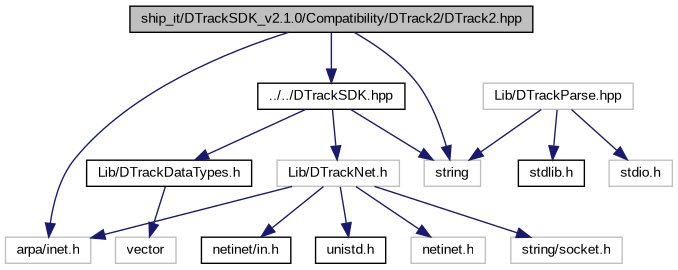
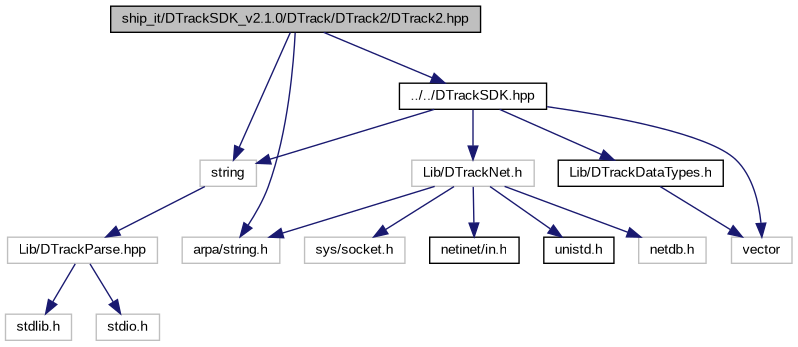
  digraph {
    fontname="Liberation Sans"
    node [color=grey75 fillcolor=white fontname="Liberation Sans" fontsize=10 shape=record style=filled]
    edge [color=midnightblue fontname="Liberation Sans" fontsize=10 labelfontname=FreeSans labelfontsize=10 style=solid]
-   n1 [color=black fillcolor=grey75 fontcolor=black height=0.2 label="ship_it/DTrackSDK_v2.1.0/Compatibility/DTrack2/DTrack2.hpp" width=0.4]
+   n1 [color=black fillcolor=grey75 fontcolor=black height=0.2 label="ship_it/DTrackSDK_v2.1.0/DTrack/DTrack2/DTrack2.hpp" width=0.4]
    n2 [height=0.2 label=string width=0.4]
    n3 [color=black height=0.2 label="../../DTrackSDK.hpp" width=0.4]
-   n4 [height=0.2 label="arpa/inet.h" width=0.4]
+   n4 [height=0.2 label="arpa/string.h" width=0.4]
    n5 [height=0.2 label=vector width=0.4]
    n6 [color=black height=0.2 label="Lib/DTrackDataTypes.h" width=0.4]
    n7 [height=0.2 label="Lib/DTrackNet.h" width=0.4]
    n8 [color=black height=0.2 label="unistd.h" width=0.4]
-   n9 [height=0.2 label="netinet.h" width=0.4]
-   n10 [height=0.2 label="string/socket.h" width=0.4]
+   n9 [height=0.2 label="netdb.h" width=0.4]
+   n10 [height=0.2 label="sys/socket.h" width=0.4]
    n11 [color=black height=0.2 label="netinet/in.h" width=0.4]
    n12 [height=0.2 label="Lib/DTrackParse.hpp" width=0.4]
-   n13 [color=black height=0.2 label="stdlib.h" width=0.4]
+   n13 [height=0.2 label="stdlib.h" width=0.4]
    n14 [height=0.2 label="stdio.h" width=0.4]
    n1 -> n2
    n1 -> n3
    n1 -> n4
    n3 -> n2
+   n3 -> n5
    n3 -> n6
    n3 -> n7
    n6 -> n5
    n7 -> n4
    n7 -> n8
    n7 -> n9
    n7 -> n10
    n7 -> n11
-   n12 -> n2
+   n2 -> n12
    n12 -> n13
    n12 -> n14
  }
